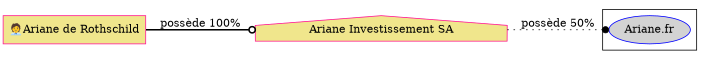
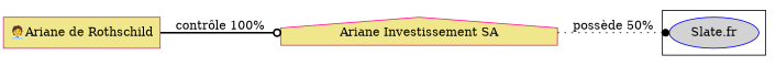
  digraph {
    rankdir=LR
    node [color=deeppink fillcolor=khaki style=filled]
-   n1 [color=blue fillcolor=lightgrey label="Ariane.fr"]
+   n1 [color=blue fillcolor=lightgrey label="Slate.fr"]
    n2 [label="🧑‍💼Ariane de Rothschild" shape=box]
    n3 [label="Ariane Investissement SA" shape=house]
    subgraph cluster_1 {
      n1
    }
    subgraph sub_2 {
      n2
    }
-   n2 -> n3 [arrowhead=odot label="possède 100%" style=bold]
+   n2 -> n3 [arrowhead=odot label="contrôle 100%" style=bold]
    n3 -> n1 [arrowhead=dot label="possède 50%" style=dotted]
  }
